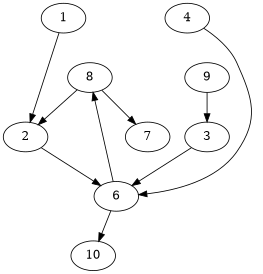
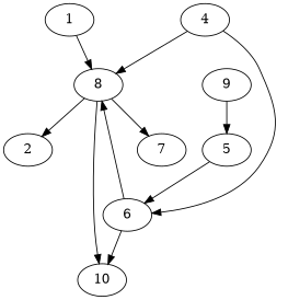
  digraph {
    4
    8
    6
    10
    2
    7
    1
-   5 [label=3]
+   5
    9
+   4 -> 8
    4 -> 6
+   8 -> 10
    8 -> 2
    8 -> 7
    6 -> 8
    6 -> 10
-   2 -> 6
-   1 -> 2
+   1 -> 8
    5 -> 6
    9 -> 5
  }
